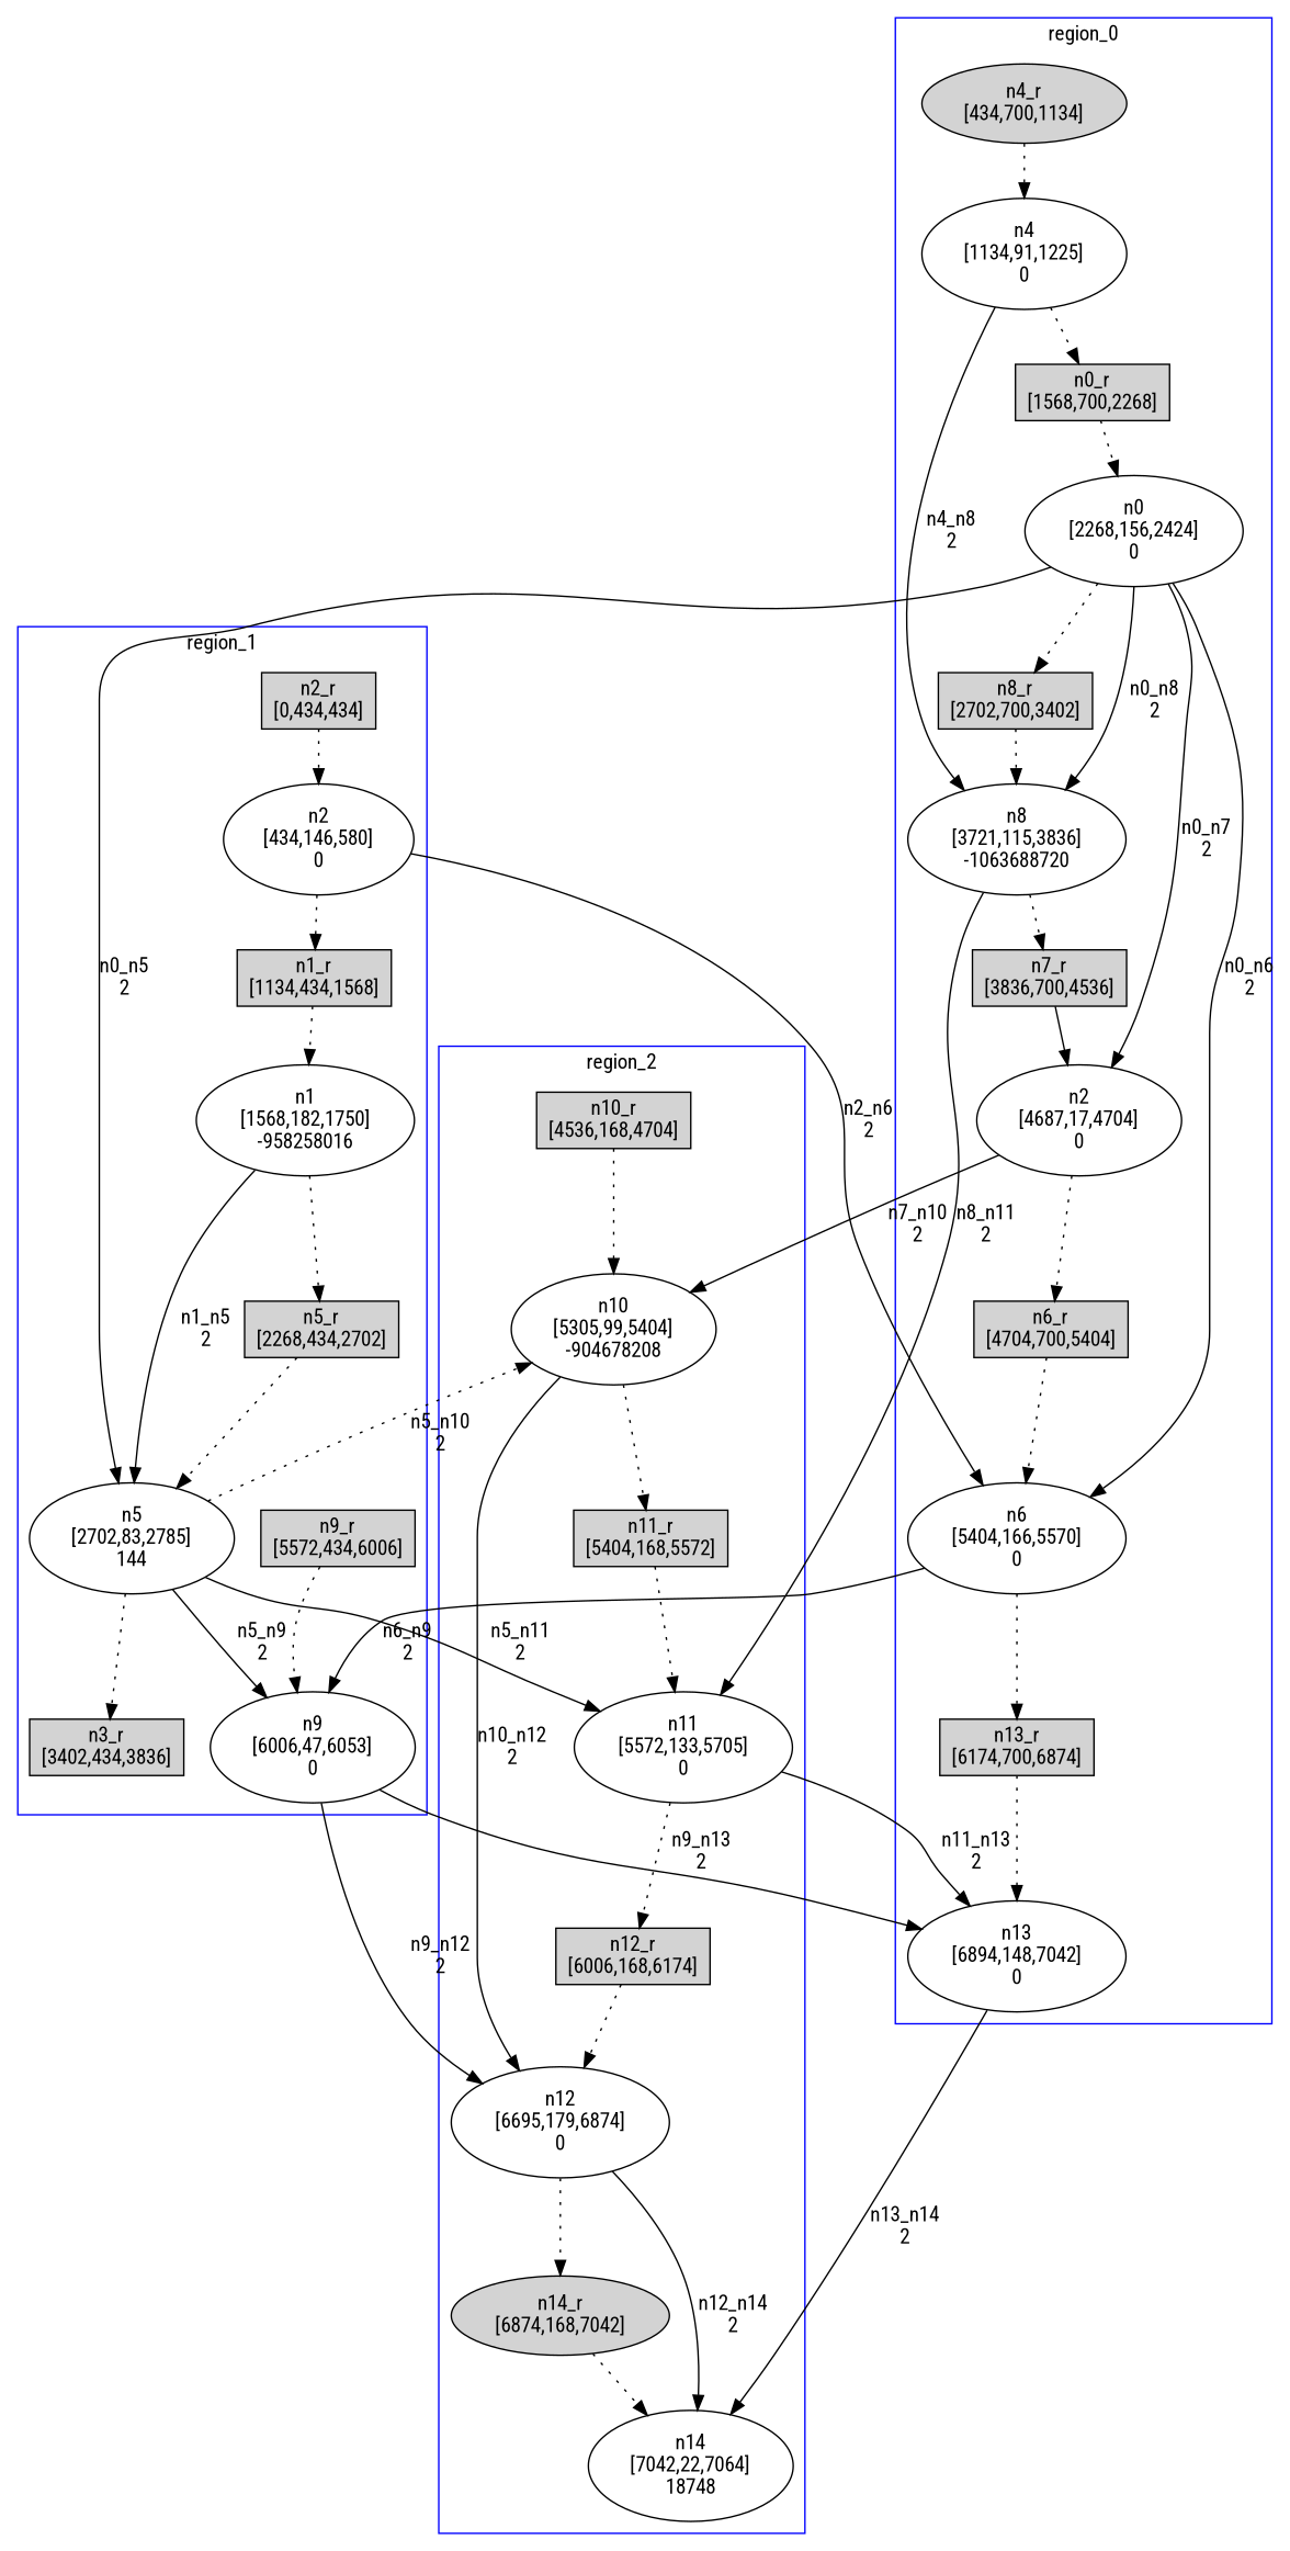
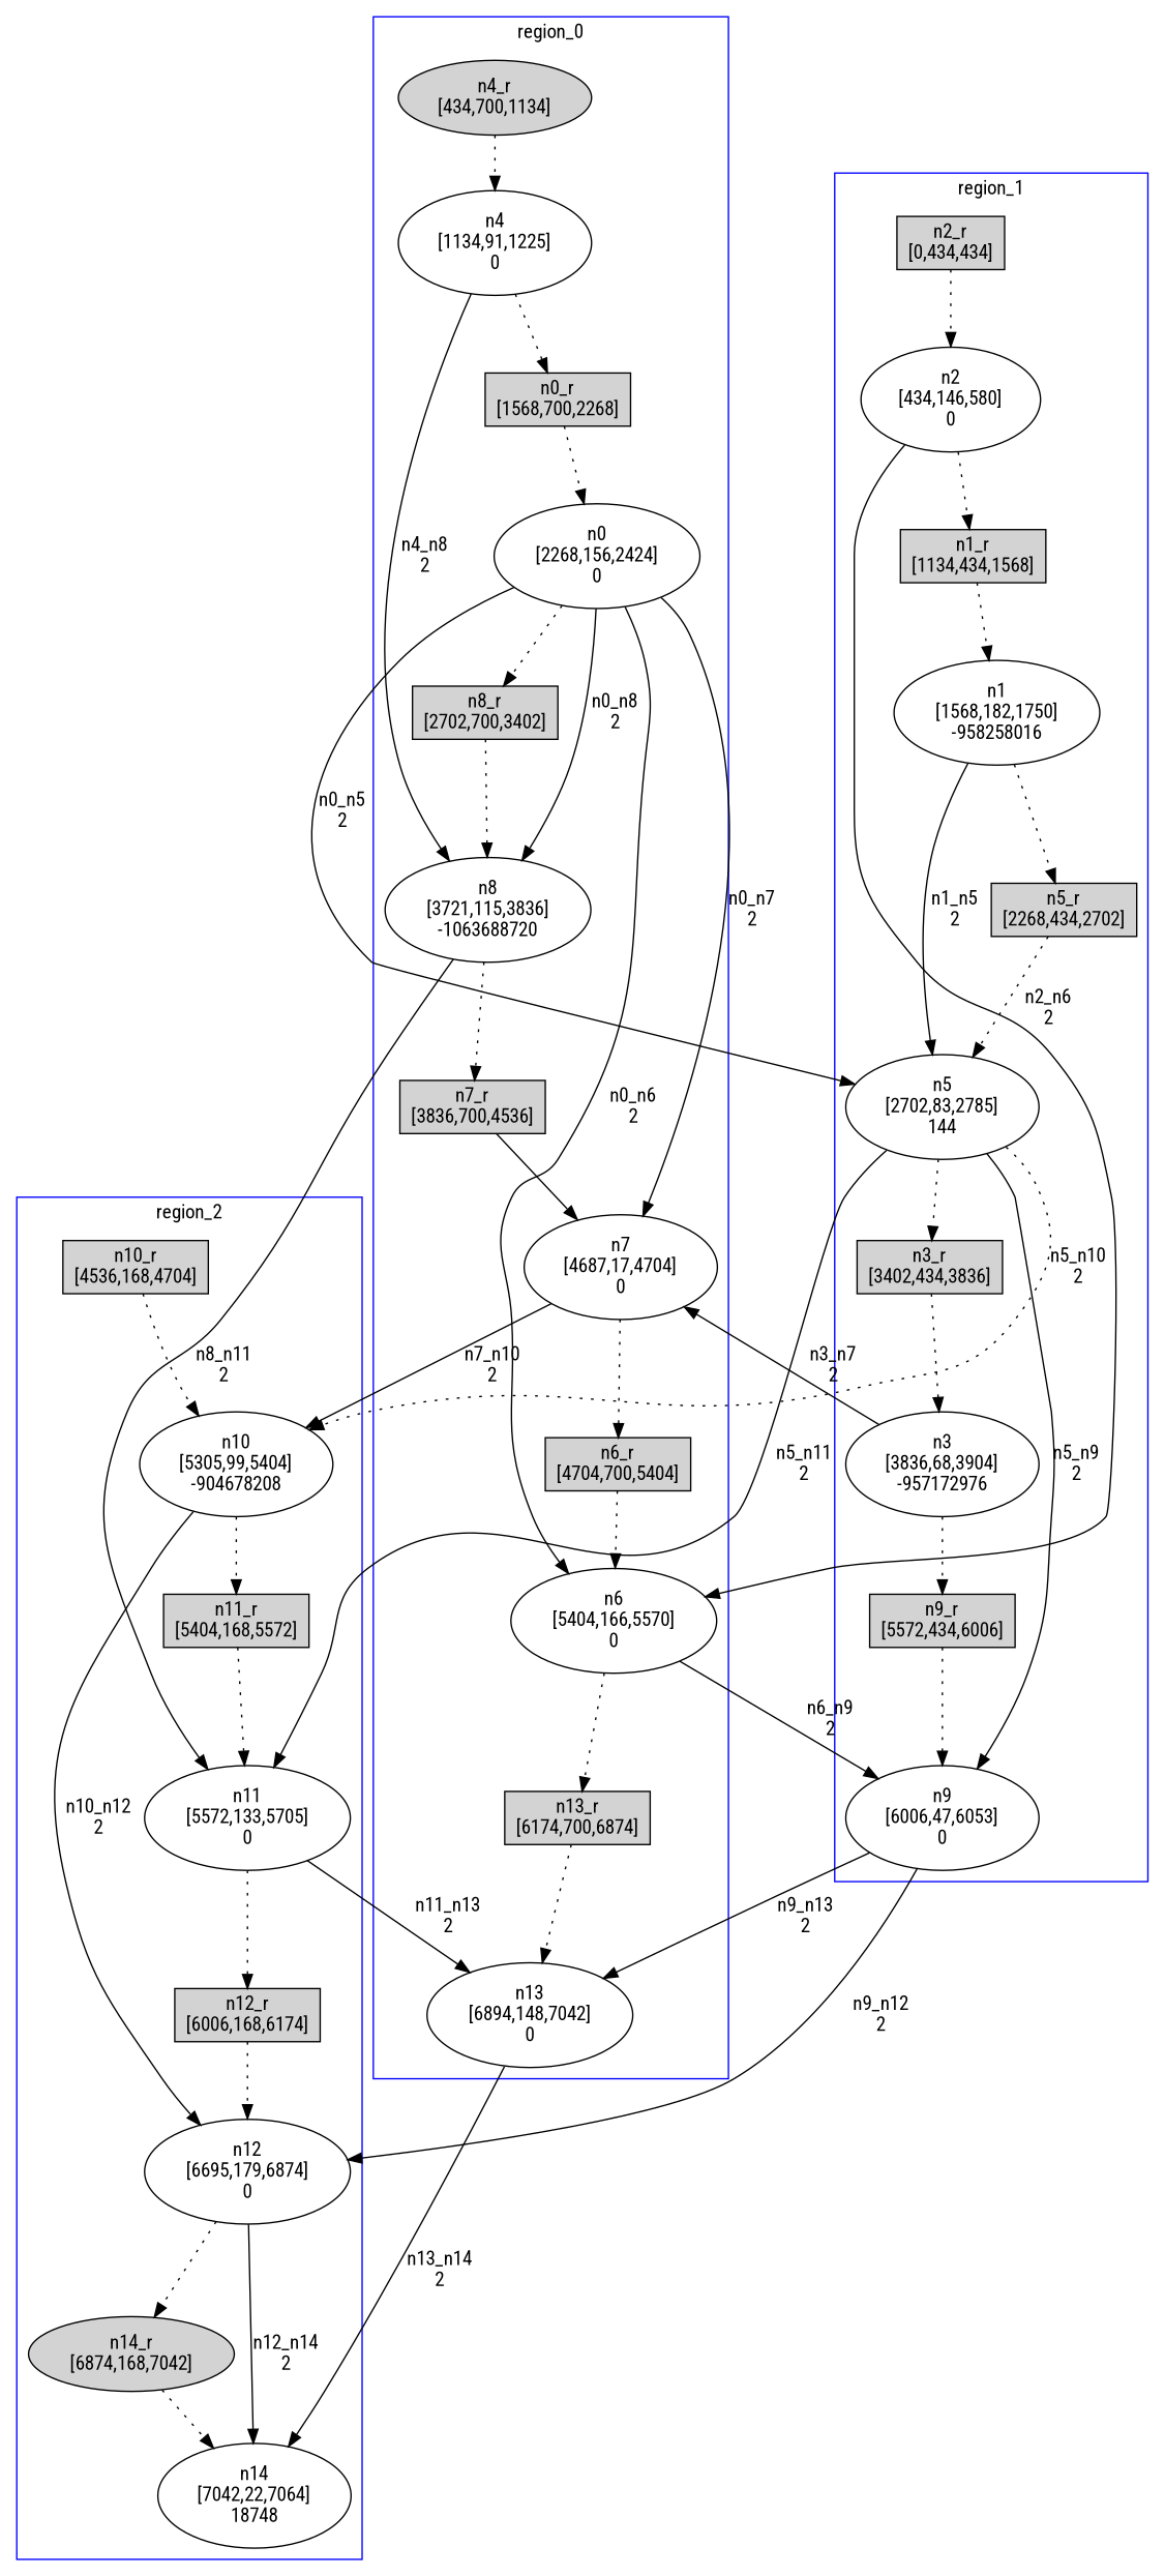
  digraph {
    fontname="Roboto Condensed"
    node [fontname="Roboto Condensed"]
    edge [fontname="Roboto Condensed" style=dotted]
    n1 [label="n4_r\n[434,700,1134]" shape=ellipse style=filled]
    n2 [label="n4\n[1134,91,1225]\n0"]
    n3 [label="n0_r\n[1568,700,2268]" shape=box style=filled]
    n4 [label="n0\n[2268,156,2424]\n0"]
    n5 [label="n8_r\n[2702,700,3402]" shape=box style=filled]
    n6 [label="n8\n[3721,115,3836]\n-1063688720"]
    n7 [label="n7_r\n[3836,700,4536]" shape=box style=filled]
-   n8 [label="n2\n[4687,17,4704]\n0"]
+   n8 [label="n7\n[4687,17,4704]\n0"]
    n9 [label="n6_r\n[4704,700,5404]" shape=box style=filled]
    n10 [label="n6\n[5404,166,5570]\n0"]
    n11 [label="n13_r\n[6174,700,6874]" shape=box style=filled]
    n12 [label="n13\n[6894,148,7042]\n0"]
    n13 [label="n2_r\n[0,434,434]" shape=box style=filled]
    n14 [label="n2\n[434,146,580]\n0"]
    n15 [label="n1_r\n[1134,434,1568]" shape=box style=filled]
    n16 [label="n1\n[1568,182,1750]\n-958258016"]
    n17 [label="n5_r\n[2268,434,2702]" shape=box style=filled]
    n18 [label="n5\n[2702,83,2785]\n144"]
    n19 [label="n3_r\n[3402,434,3836]" shape=box style=filled]
+   n20 [label="n3\n[3836,68,3904]\n-957172976"]
    n21 [label="n9_r\n[5572,434,6006]" shape=box style=filled]
    n22 [label="n9\n[6006,47,6053]\n0"]
    n23 [label="n10_r\n[4536,168,4704]" shape=box style=filled]
    n24 [label="n10\n[5305,99,5404]\n-904678208"]
    n25 [label="n11_r\n[5404,168,5572]" shape=box style=filled]
    n26 [label="n11\n[5572,133,5705]\n0"]
    n27 [label="n12_r\n[6006,168,6174]" shape=box style=filled]
    n28 [label="n12\n[6695,179,6874]\n0"]
    n29 [label="n14_r\n[6874,168,7042]" shape=ellipse style=filled]
    n30 [label="n14\n[7042,22,7064]\n18748"]
    subgraph cluster_1 {
      color=blue
      label=region_0
      stytle=filled
      n1
      n2
      n3
      n4
      n5
      n6
      n7
      n8
      n9
      n10
      n11
      n12
    }
    subgraph cluster_2 {
      color=blue
      label=region_1
      stytle=filled
      n13
      n14
      n15
      n16
      n17
      n18
      n19
+     n20
      n21
      n22
    }
    subgraph cluster_3 {
      color=blue
      label=region_2
      stytle=filled
      n23
      n24
      n25
      n26
      n27
      n28
      n29
      n30
    }
    n1 -> n2
    n2 -> n3
    n2 -> n6 [label="n4_n8\n2" style=""]
    n3 -> n4
    n4 -> n5
    n4 -> n6 [label="n0_n8\n2" style=""]
    n4 -> n8 [label="n0_n7\n2" style=""]
    n4 -> n10 [label="n0_n6\n2" style=""]
    n4 -> n18 [label="n0_n5\n2" style=""]
    n5 -> n6
    n6 -> n7
    n6 -> n26 [label="n8_n11\n2" style=""]
    n7 -> n8 [style=solid]
    n8 -> n9
    n8 -> n24 [label="n7_n10\n2" style=""]
    n9 -> n10
    n10 -> n11
    n10 -> n22 [label="n6_n9\n2" style=""]
    n11 -> n12
    n12 -> n30 [label="n13_n14\n2" style=""]
    n13 -> n14
    n14 -> n10 [label="n2_n6\n2" style=""]
    n14 -> n15
    n15 -> n16
    n16 -> n17
    n16 -> n18 [label="n1_n5\n2" style=""]
    n17 -> n18
    n18 -> n19
    n18 -> n22 [label="n5_n9\n2" style=""]
    n18 -> n24 [label="n5_n10\n2"]
    n18 -> n26 [label="n5_n11\n2" style=""]
+   n19 -> n20
+   n20 -> n8 [label="n3_n7\n2" style=""]
+   n20 -> n21
    n21 -> n22
    n22 -> n12 [label="n9_n13\n2" style=""]
    n22 -> n28 [label="n9_n12\n2" style=""]
    n23 -> n24
    n24 -> n25
    n24 -> n28 [label="n10_n12\n2" style=""]
    n25 -> n26
    n26 -> n12 [label="n11_n13\n2" style=""]
    n26 -> n27
    n27 -> n28
    n28 -> n29
    n28 -> n30 [label="n12_n14\n2" style=""]
    n29 -> n30
  }
